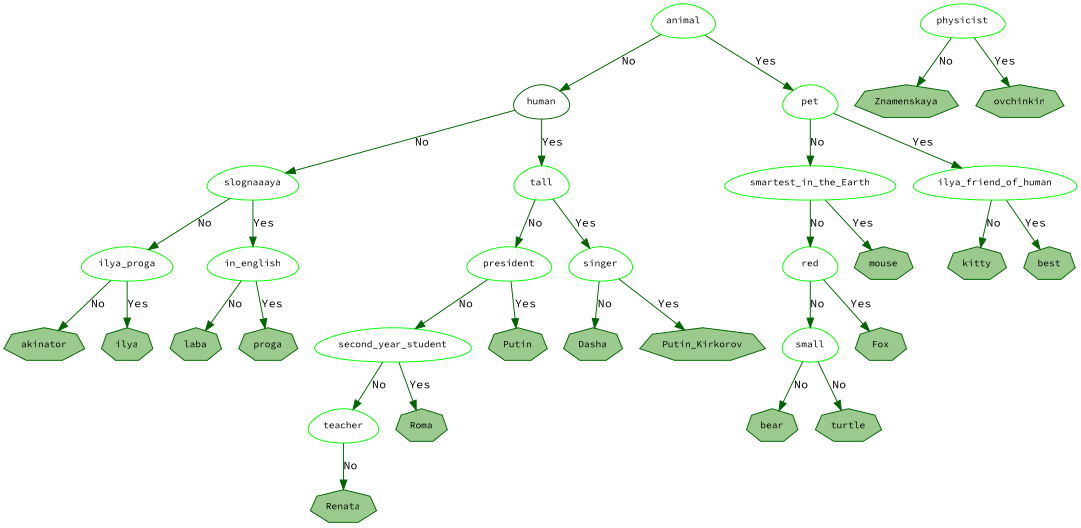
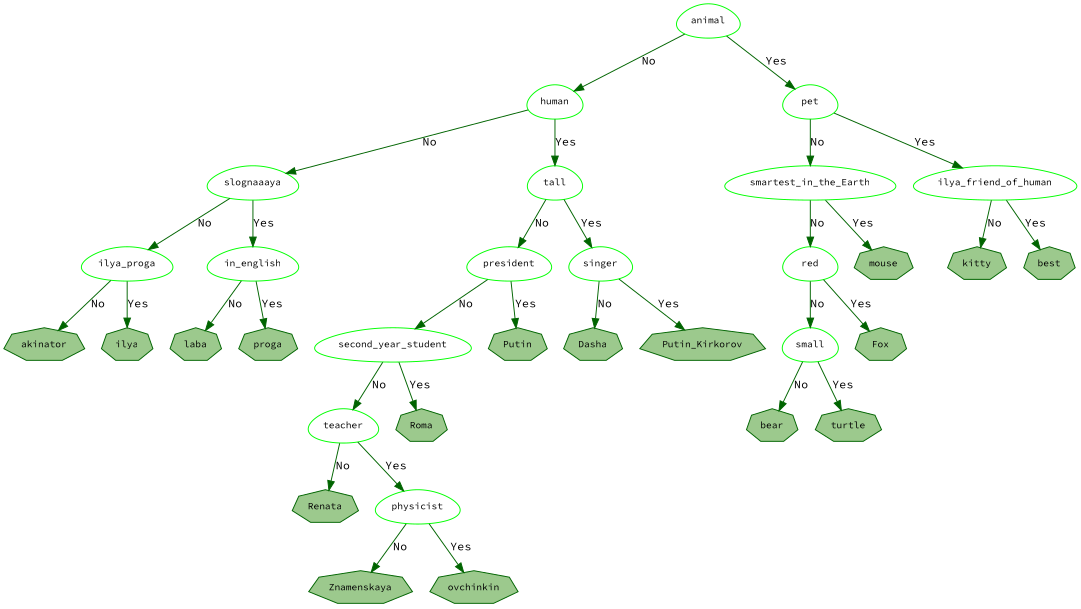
  digraph {
    fontname="Source Code Pro"
    node [color=darkgreen fillcolor="#9CC98D" fontname="Source Code Pro" fontsize=10 shape=septagon style=filled]
    edge [color=darkgreen fontname="Source Code Pro" fontsize=12]
    animal [color=green fillcolor=white shape=egg]
-   human [fillcolor=white shape=egg]
+   human [color=green fillcolor=white shape=egg]
    pet [color=green fillcolor=white shape=egg]
    slognaaaya [color=green fillcolor=white shape=egg]
    tall [color=green fillcolor=white shape=egg]
    smartest_in_the_Earth [color=green fillcolor=white shape=egg]
    n7 [color=green fillcolor=white label=ilya_friend_of_human shape=egg]
    n8 [color=green fillcolor=white label=ilya_proga shape=egg]
    in_english [color=green fillcolor=white shape=egg]
    president [color=green fillcolor=white shape=egg]
    singer [color=green fillcolor=white shape=egg]
    akinator
    ilya
    laba
    proga
    second_year_student [color=green fillcolor=white shape=egg]
    Putin
    Dasha
    n19 [label=Putin_Kirkorov]
    teacher [color=green fillcolor=white shape=egg]
    Roma
    Renata
    physicist [color=green fillcolor=white shape=egg]
    Znamenskaya
    ovchinkin
    red [color=green fillcolor=white shape=egg]
    mouse
    kitty
    n29 [label=best]
    small [color=green fillcolor=white shape=egg]
    Fox
    bear
    turtle
    animal -> human [label=No]
    animal -> pet [label=Yes]
    human -> slognaaaya [label=No]
    human -> tall [label=Yes]
    pet -> smartest_in_the_Earth [label=No]
    pet -> n7 [label=Yes]
    slognaaaya -> n8 [label=No]
    slognaaaya -> in_english [label=Yes]
    tall -> president [label=No]
    tall -> singer [label=Yes]
    smartest_in_the_Earth -> red [label=No]
    smartest_in_the_Earth -> mouse [label=Yes]
    n7 -> kitty [label=No]
    n7 -> n29 [label=Yes]
    n8 -> akinator [label=No]
    n8 -> ilya [label=Yes]
    in_english -> laba [label=No]
    in_english -> proga [label=Yes]
    president -> second_year_student [label=No]
    president -> Putin [label=Yes]
    singer -> Dasha [label=No]
    singer -> n19 [label=Yes]
    second_year_student -> teacher [label=No]
    second_year_student -> Roma [label=Yes]
    teacher -> Renata [label=No]
+   teacher -> physicist [label=Yes]
    physicist -> Znamenskaya [label=No]
    physicist -> ovchinkin [label=Yes]
    red -> small [label=No]
    red -> Fox [label=Yes]
    small -> bear [label=No]
-   small -> turtle [label=No]
+   small -> turtle [label=Yes]
  }
